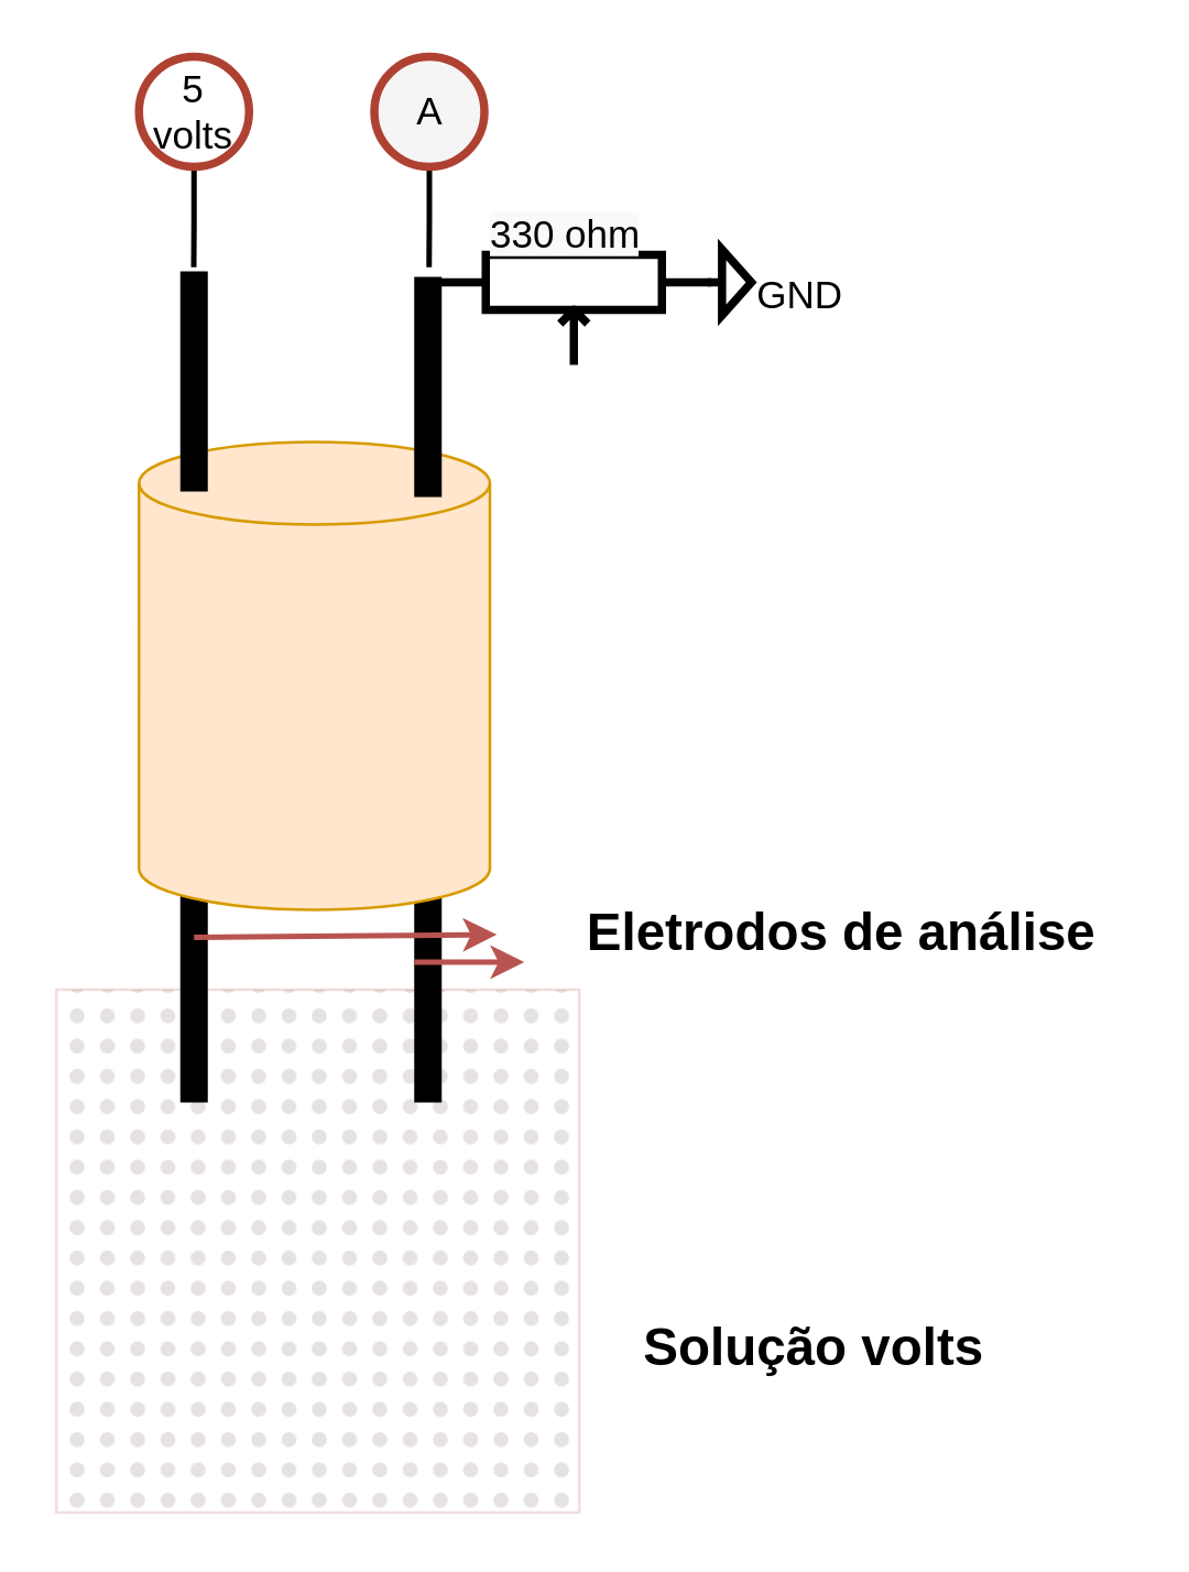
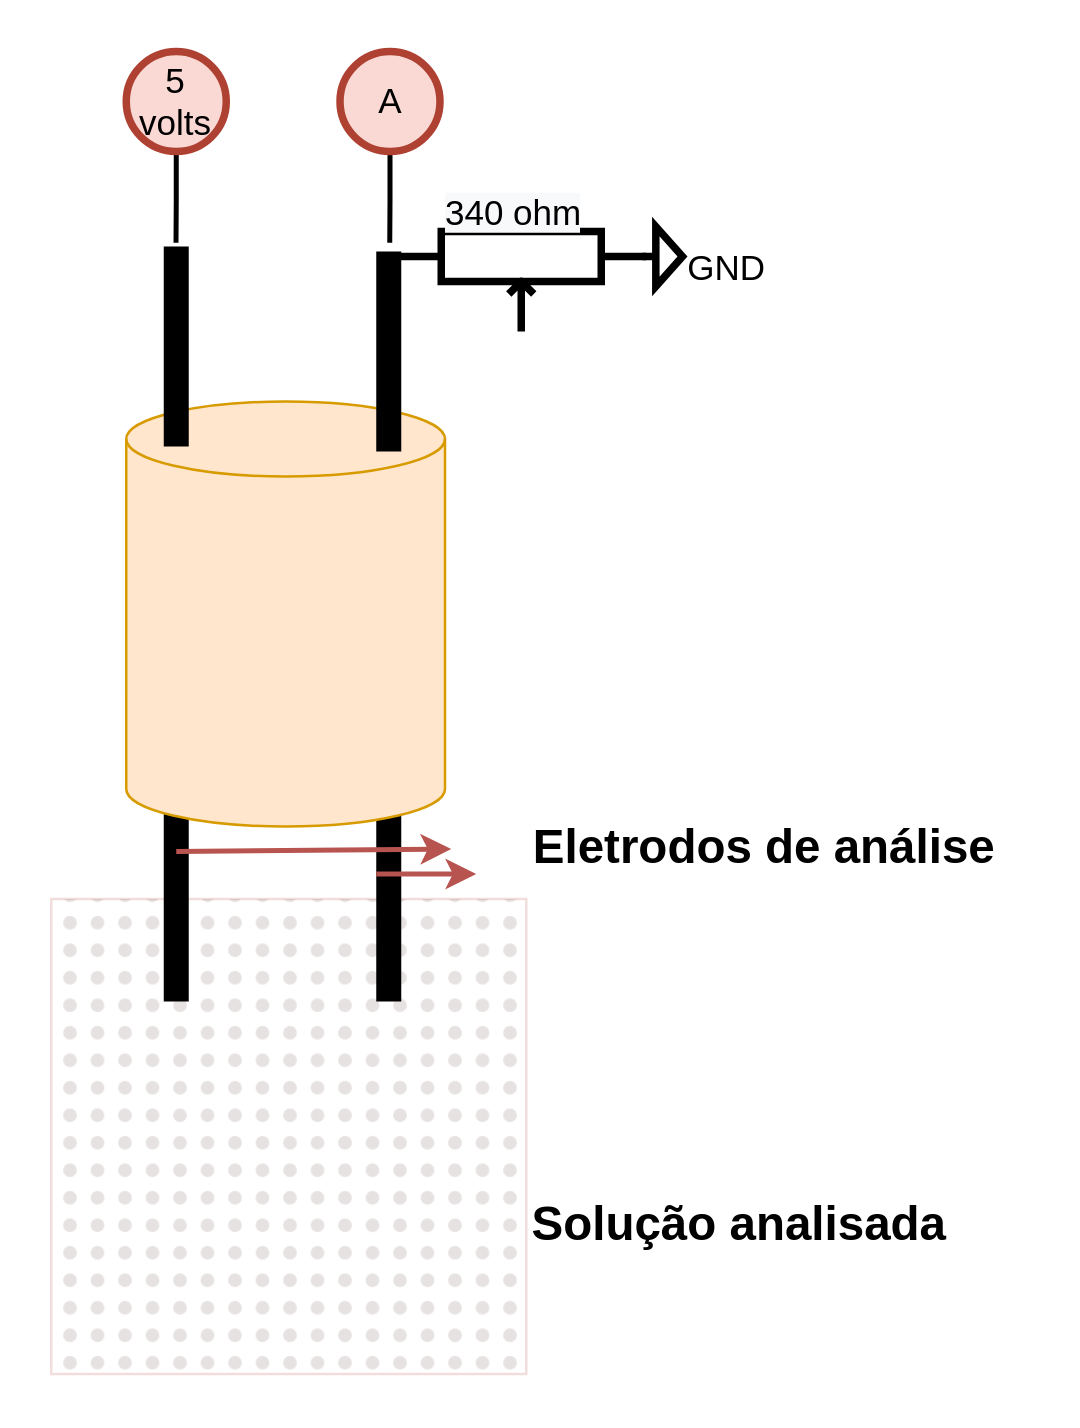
  <mxCell id="0" />
  <mxCell id="1" parent="0" />
  <mxCell id="2" value="" style="whiteSpace=wrap;html=1;aspect=fixed;fillColor=#87706F;strokeColor=#b85450;fillStyle=dots;opacity=20;" parent="1" vertex="1"><mxGeometry x="20" y="359" width="190" height="190" as="geometry" /></mxCell>
  <mxCell id="3" value="" style="endArrow=none;html=1;rounded=0;shadow=0;strokeColor=default;strokeWidth=10;" parent="1" edge="1"><mxGeometry width="50" height="50" relative="1" as="geometry"><mxPoint x="70" y="400" as="sourcePoint" /><mxPoint x="70" y="320" as="targetPoint" /></mxGeometry></mxCell>
  <mxCell id="4" value="" style="endArrow=none;html=1;rounded=0;shadow=0;strokeColor=default;strokeWidth=10;" parent="1" edge="1"><mxGeometry width="50" height="50" relative="1" as="geometry"><mxPoint x="155" y="400" as="sourcePoint" /><mxPoint x="155" y="320" as="targetPoint" /></mxGeometry></mxCell>
  <mxCell id="5" value="" style="shape=cylinder3;whiteSpace=wrap;html=1;boundedLbl=1;backgroundOutline=1;size=15;fillColor=#ffe6cc;strokeColor=#d79b00;" parent="1" vertex="1"><mxGeometry x="50" y="160" width="127.5" height="170" as="geometry" /></mxCell>
- <mxCell id="6" value="&lt;font style=&quot;font-size: 19px;&quot;&gt;&lt;b&gt;Solução volts&lt;/b&gt;&lt;/font&gt;" style="text;html=1;align=center;verticalAlign=middle;resizable=0;points=[];autosize=1;strokeColor=none;fillColor=none;fontSize=11;" parent="1" vertex="1"><mxGeometry x="200" y="470" width="190" height="40" as="geometry" /></mxCell>
+ <mxCell id="6" value="&lt;font style=&quot;font-size: 19px;&quot;&gt;&lt;b&gt;Solução analisada&lt;/b&gt;&lt;/font&gt;" style="text;html=1;align=center;verticalAlign=middle;resizable=0;points=[];autosize=1;strokeColor=none;fillColor=none;fontSize=11;" parent="1" vertex="1"><mxGeometry x="200" y="470" width="190" height="40" as="geometry" /></mxCell>
  <mxCell id="7" value="&lt;font style=&quot;font-size: 19px;&quot;&gt;&lt;b&gt;Eletrodos de análise&lt;/b&gt;&lt;/font&gt;" style="text;html=1;align=center;verticalAlign=middle;resizable=0;points=[];autosize=1;strokeColor=none;fillColor=none;fontSize=11;" parent="1" vertex="1"><mxGeometry x="200" y="319" width="210" height="40" as="geometry" /></mxCell>
  <mxCell id="8" value="" style="endArrow=classic;html=1;rounded=0;shadow=0;fontSize=19;strokeColor=#b85450;strokeWidth=2;fillColor=#f8cecc;" parent="1" edge="1"><mxGeometry width="50" height="50" relative="1" as="geometry"><mxPoint x="70" y="340" as="sourcePoint" /><mxPoint x="180" y="339" as="targetPoint" /></mxGeometry></mxCell>
  <mxCell id="9" value="" style="endArrow=classic;html=1;rounded=0;shadow=0;fontSize=19;strokeColor=#b85450;strokeWidth=2;fillColor=#f8cecc;" parent="1" edge="1"><mxGeometry width="50" height="50" relative="1" as="geometry"><mxPoint x="150" y="349" as="sourcePoint" /><mxPoint x="190" y="349" as="targetPoint" /></mxGeometry></mxCell>
  <mxCell id="10" value="" style="endArrow=none;html=1;rounded=0;shadow=0;strokeColor=default;strokeWidth=10;" parent="1" edge="1"><mxGeometry width="50" height="50" relative="1" as="geometry"><mxPoint x="155" y="180" as="sourcePoint" /><mxPoint x="155" y="100" as="targetPoint" /></mxGeometry></mxCell>
  <mxCell id="11" value="" style="endArrow=none;html=1;rounded=0;shadow=0;strokeColor=default;strokeWidth=10;" parent="1" edge="1"><mxGeometry width="50" height="50" relative="1" as="geometry"><mxPoint x="70" y="178" as="sourcePoint" /><mxPoint x="70" y="98" as="targetPoint" /></mxGeometry></mxCell>
  <mxCell id="12" value="" style="pointerEvents=1;verticalLabelPosition=bottom;shadow=0;dashed=0;align=center;html=1;verticalAlign=top;shape=mxgraph.electrical.resistors.potentiometer_1;fillStyle=solid;fontSize=19;strokeColor=default;strokeWidth=3;fillColor=none;gradientColor=default;" parent="1" vertex="1"><mxGeometry x="158" y="92" width="100" height="40" as="geometry" /></mxCell>
- <mxCell id="13" value="&lt;span style=&quot;color: rgb(0, 0, 0); font-family: Helvetica; font-size: 14px; font-style: normal; font-variant-ligatures: normal; font-variant-caps: normal; font-weight: 400; letter-spacing: normal; orphans: 2; text-align: center; text-indent: 0px; text-transform: none; widows: 2; word-spacing: 0px; -webkit-text-stroke-width: 0px; background-color: rgb(248, 249, 250); text-decoration-thickness: initial; text-decoration-style: initial; text-decoration-color: initial; float: none; display: inline !important;&quot;&gt;330 ohm&lt;/span&gt;" style="text;whiteSpace=wrap;html=1;fontSize=14;" parent="1" vertex="1"><mxGeometry x="175.5" y="70" width="120" height="40" as="geometry" /></mxCell>
+ <mxCell id="13" value="&lt;span style=&quot;color: rgb(0, 0, 0); font-family: Helvetica; font-size: 14px; font-style: normal; font-variant-ligatures: normal; font-variant-caps: normal; font-weight: 400; letter-spacing: normal; orphans: 2; text-align: center; text-indent: 0px; text-transform: none; widows: 2; word-spacing: 0px; -webkit-text-stroke-width: 0px; background-color: rgb(248, 249, 250); text-decoration-thickness: initial; text-decoration-style: initial; text-decoration-color: initial; float: none; display: inline !important;&quot;&gt;340 ohm&lt;/span&gt;" style="text;whiteSpace=wrap;html=1;fontSize=14;" parent="1" vertex="1"><mxGeometry x="175.5" y="70" width="120" height="40" as="geometry" /></mxCell>
  <mxCell id="14" value="" style="pointerEvents=1;verticalLabelPosition=bottom;shadow=0;dashed=0;align=center;html=1;verticalAlign=top;shape=mxgraph.electrical.signal_sources.signal_ground;fillStyle=solid;fontSize=14;strokeColor=default;strokeWidth=3;fillColor=none;gradientColor=default;rotation=-90;" parent="1" vertex="1"><mxGeometry x="252.5" y="94" width="24" height="16" as="geometry" /></mxCell>
  <mxCell id="15" value="GND" style="text;html=1;align=center;verticalAlign=middle;resizable=0;points=[];autosize=1;strokeColor=none;fillColor=none;fontSize=14;" parent="1" vertex="1"><mxGeometry x="265" y="92" width="50" height="30" as="geometry" /></mxCell>
  <mxCell id="16" style="edgeStyle=orthogonalEdgeStyle;rounded=0;orthogonalLoop=1;jettySize=auto;html=1;entryX=-0.026;entryY=0.112;entryDx=0;entryDy=0;entryPerimeter=0;shadow=0;fontSize=14;strokeColor=default;strokeWidth=2;endArrow=none;endFill=0;" parent="1" source="17" target="12" edge="1"><mxGeometry relative="1" as="geometry" /></mxCell>
- <mxCell id="17" value="A" style="ellipse;whiteSpace=wrap;html=1;aspect=fixed;fillStyle=solid;fontSize=14;strokeColor=#ae4132;strokeWidth=3;fillColor=#f5f5f5;" parent="1" vertex="1"><mxGeometry x="135.5" y="20" width="40" height="40" as="geometry" /></mxCell>
+ <mxCell id="17" value="A" style="ellipse;whiteSpace=wrap;html=1;aspect=fixed;fillStyle=solid;fontSize=14;strokeColor=#ae4132;strokeWidth=3;fillColor=#fad9d5;" parent="1" vertex="1"><mxGeometry x="135.5" y="20" width="40" height="40" as="geometry" /></mxCell>
  <mxCell id="18" style="edgeStyle=orthogonalEdgeStyle;rounded=0;orthogonalLoop=1;jettySize=auto;html=1;entryX=-0.026;entryY=0.112;entryDx=0;entryDy=0;entryPerimeter=0;shadow=0;fontSize=14;strokeColor=default;strokeWidth=2;endArrow=none;endFill=0;" parent="1" source="19" edge="1"><mxGeometry relative="1" as="geometry"><mxPoint x="69.9" y="96.48" as="targetPoint" /></mxGeometry></mxCell>
- <mxCell id="19" value="5 volts" style="ellipse;whiteSpace=wrap;html=1;aspect=fixed;fillStyle=solid;fontSize=14;strokeColor=#ae4132;strokeWidth=3;fillColor=#ffffff;" parent="1" vertex="1"><mxGeometry x="50" y="20" width="40" height="40" as="geometry" /></mxCell>
+ <mxCell id="19" value="5 volts" style="ellipse;whiteSpace=wrap;html=1;aspect=fixed;fillStyle=solid;fontSize=14;strokeColor=#ae4132;strokeWidth=3;fillColor=#fad9d5;" parent="1" vertex="1"><mxGeometry x="50" y="20" width="40" height="40" as="geometry" /></mxCell>
